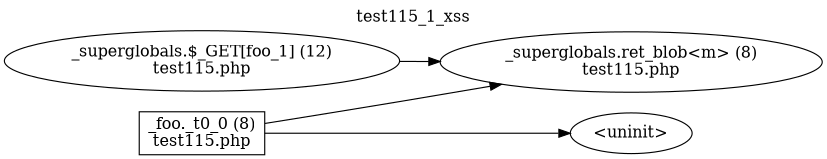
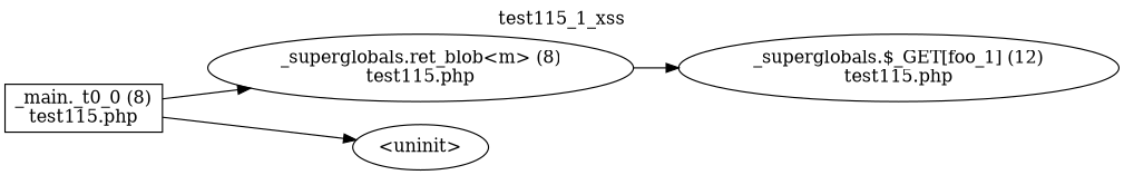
  digraph {
    label=test115_1_xss
    labelloc=t
    rankdir=LR
    node [shape=ellipse]
-   n1 [label="_foo._t0_0 (8)\ntest115.php" shape=box]
+   n1 [label="_main._t0_0 (8)\ntest115.php" shape=box]
    n2 [label="_superglobals.ret_blob<m> (8)\ntest115.php"]
    n3 [label="<uninit>"]
    n4 [label="_superglobals.$_GET[foo_1] (12)\ntest115.php"]
    n1 -> n2
    n1 -> n3
-   n4 -> n2
+   n2 -> n4
  }
